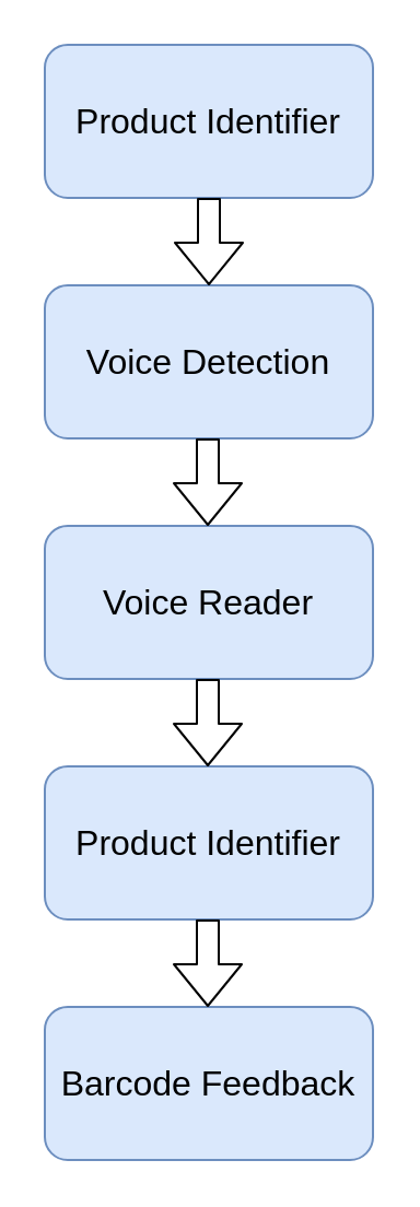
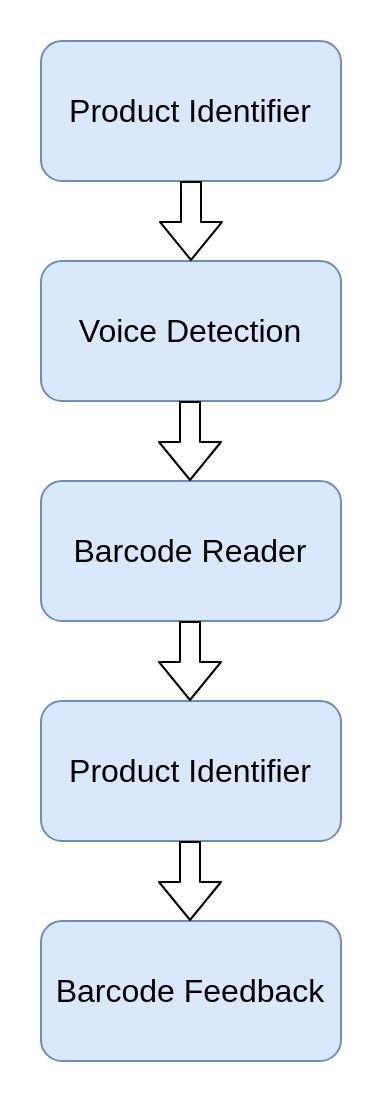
  <mxCell id="0" />
  <mxCell id="1" parent="0" />
  <mxCell id="2" value="Product Identifier" style="rounded=1;whiteSpace=wrap;html=1;fontSize=16;fillColor=#dae8fc;strokeColor=#6c8ebf;" vertex="1" parent="1"><mxGeometry x="20" y="20" width="150" height="70" as="geometry" /></mxCell>
  <mxCell id="3" value="Voice Detection" style="rounded=1;whiteSpace=wrap;html=1;fontSize=16;fillColor=#dae8fc;strokeColor=#6c8ebf;" vertex="1" parent="1"><mxGeometry x="20" y="130" width="150" height="70" as="geometry" /></mxCell>
- <mxCell id="4" value="Voice Reader" style="rounded=1;whiteSpace=wrap;html=1;fontSize=16;fillColor=#dae8fc;strokeColor=#6c8ebf;" vertex="1" parent="1"><mxGeometry x="20" y="240" width="150" height="70" as="geometry" /></mxCell>
+ <mxCell id="4" value="Barcode Reader" style="rounded=1;whiteSpace=wrap;html=1;fontSize=16;fillColor=#dae8fc;strokeColor=#6c8ebf;" vertex="1" parent="1"><mxGeometry x="20" y="240" width="150" height="70" as="geometry" /></mxCell>
  <mxCell id="5" value="Product Identifier" style="rounded=1;whiteSpace=wrap;html=1;fontSize=16;fillColor=#dae8fc;strokeColor=#6c8ebf;" vertex="1" parent="1"><mxGeometry x="20" y="350" width="150" height="70" as="geometry" /></mxCell>
  <mxCell id="6" value="Barcode Feedback" style="rounded=1;whiteSpace=wrap;html=1;fontSize=16;fillColor=#dae8fc;strokeColor=#6c8ebf;" vertex="1" parent="1"><mxGeometry x="20" y="460" width="150" height="70" as="geometry" /></mxCell>
  <mxCell id="7" value="" style="shape=flexArrow;endArrow=classic;html=1;fontSize=16;exitX=0.5;exitY=1;exitDx=0;exitDy=0;" edge="1" parent="1" source="2" target="3"><mxGeometry width="50" height="50" relative="1" as="geometry"><mxPoint x="-125" y="290" as="sourcePoint" /><mxPoint x="-75" y="240" as="targetPoint" /></mxGeometry></mxCell>
  <mxCell id="8" value="" style="shape=flexArrow;endArrow=classic;html=1;fontSize=16;exitX=0.5;exitY=1;exitDx=0;exitDy=0;" edge="1" parent="1"><mxGeometry width="50" height="50" relative="1" as="geometry"><mxPoint x="94.5" y="200" as="sourcePoint" /><mxPoint x="94.5" y="240" as="targetPoint" /></mxGeometry></mxCell>
  <mxCell id="9" value="" style="shape=flexArrow;endArrow=classic;html=1;fontSize=16;exitX=0.5;exitY=1;exitDx=0;exitDy=0;" edge="1" parent="1"><mxGeometry width="50" height="50" relative="1" as="geometry"><mxPoint x="94.5" y="310" as="sourcePoint" /><mxPoint x="94.5" y="350" as="targetPoint" /></mxGeometry></mxCell>
  <mxCell id="10" value="" style="shape=flexArrow;endArrow=classic;html=1;fontSize=16;exitX=0.5;exitY=1;exitDx=0;exitDy=0;" edge="1" parent="1"><mxGeometry width="50" height="50" relative="1" as="geometry"><mxPoint x="94.5" y="420" as="sourcePoint" /><mxPoint x="94.5" y="460" as="targetPoint" /></mxGeometry></mxCell>
